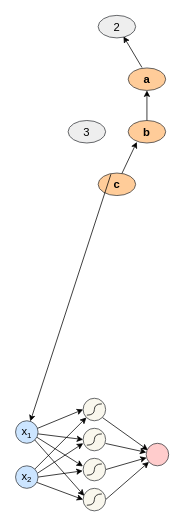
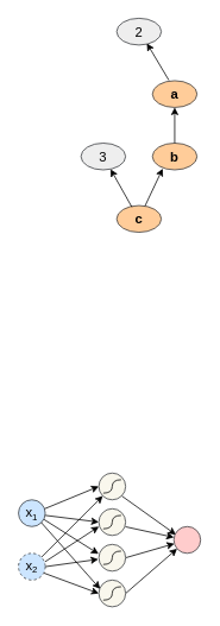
  <mxCell id="0" />
  <mxCell id="1" parent="0" />
  <mxCell id="2" value="&lt;span style=&quot;font-weight: normal&quot;&gt;2&lt;/span&gt;" style="ellipse;whiteSpace=wrap;html=1;fontStyle=1;fillColor=#eeeeee;strokeColor=#36393d;fontSize=15;" parent="1" vertex="1"><mxGeometry x="130" y="20" width="50" height="30" as="geometry" /></mxCell>
  <mxCell id="3" value="&lt;span style=&quot;&quot;&gt;a&lt;/span&gt;" style="ellipse;whiteSpace=wrap;html=1;fontStyle=1;fillColor=#ffcc99;strokeColor=#36393d;fontSize=15;" parent="1" vertex="1"><mxGeometry x="170" y="90" width="50" height="30" as="geometry" /></mxCell>
  <mxCell id="4" value="" style="endArrow=classic;html=1;fontSize=15;entryX=0.676;entryY=0.935;entryDx=0;entryDy=0;exitX=0.369;exitY=-0.017;exitDx=0;exitDy=0;exitPerimeter=0;entryPerimeter=0;" parent="1" source="3" target="2" edge="1"><mxGeometry width="50" height="50" relative="1" as="geometry"><mxPoint x="210.458" y="100.362" as="sourcePoint" /><mxPoint x="227.322" y="55.607" as="targetPoint" /></mxGeometry></mxCell>
  <mxCell id="5" value="&lt;span&gt;b&lt;/span&gt;" style="ellipse;whiteSpace=wrap;html=1;fontStyle=1;fillColor=#ffcc99;strokeColor=#36393d;fontSize=15;" parent="1" vertex="1"><mxGeometry x="170" y="160" width="50" height="30" as="geometry" /></mxCell>
  <mxCell id="6" value="" style="endArrow=classic;html=1;fontSize=15;entryX=0.5;entryY=1;entryDx=0;entryDy=0;exitX=0.5;exitY=0;exitDx=0;exitDy=0;" parent="1" source="5" target="3" edge="1"><mxGeometry width="50" height="50" relative="1" as="geometry"><mxPoint x="198.45" y="99.49" as="sourcePoint" /><mxPoint x="173.8" y="58.05" as="targetPoint" /></mxGeometry></mxCell>
  <mxCell id="7" value="&lt;span&gt;c&lt;/span&gt;" style="ellipse;whiteSpace=wrap;html=1;fontStyle=1;fillColor=#ffcc99;strokeColor=#36393d;fontSize=15;" parent="1" vertex="1"><mxGeometry x="130" y="230" width="50" height="30" as="geometry" /></mxCell>
  <mxCell id="8" value="&lt;span style=&quot;font-weight: normal&quot;&gt;3&lt;/span&gt;" style="ellipse;whiteSpace=wrap;html=1;fontStyle=1;fillColor=#eeeeee;strokeColor=#36393d;fontSize=15;" parent="1" vertex="1"><mxGeometry x="90" y="160" width="50" height="30" as="geometry" /></mxCell>
  <mxCell id="9" value="" style="endArrow=classic;html=1;fontSize=15;entryX=0.231;entryY=0.953;entryDx=0;entryDy=0;entryPerimeter=0;" parent="1" source="7" target="5" edge="1"><mxGeometry width="50" height="50" relative="1" as="geometry"><mxPoint x="198.45" y="99.49" as="sourcePoint" /><mxPoint x="173.8" y="58.05" as="targetPoint" /></mxGeometry></mxCell>
- <mxCell id="10" value="" style="endArrow=classic;html=1;fontSize=15;exitX=0.34;exitY=0.057;exitDx=0;exitDy=0;exitPerimeter=0;" parent="1" source="7" target="14" edge="1"><mxGeometry width="50" height="50" relative="1" as="geometry"><mxPoint x="171.777" y="240.562" as="sourcePoint" /><mxPoint x="191.55" y="198.59" as="targetPoint" /></mxGeometry></mxCell>
+ <mxCell id="10" value="" style="endArrow=classic;html=1;fontSize=15;exitX=0.34;exitY=0.057;exitDx=0;exitDy=0;exitPerimeter=0;" parent="1" source="7" target="8" edge="1"><mxGeometry width="50" height="50" relative="1" as="geometry"><mxPoint x="171.777" y="240.562" as="sourcePoint" /><mxPoint x="191.55" y="198.59" as="targetPoint" /></mxGeometry></mxCell>
  <mxCell id="11" style="rounded=0;orthogonalLoop=1;jettySize=auto;html=1;exitX=0.938;exitY=0.351;exitDx=0;exitDy=0;entryX=0;entryY=0.5;entryDx=0;entryDy=0;fontSize=15;exitPerimeter=0;" edge="1" parent="1" source="14" target="21"><mxGeometry relative="1" as="geometry" /></mxCell>
  <mxCell id="12" style="edgeStyle=none;rounded=0;orthogonalLoop=1;jettySize=auto;html=1;exitX=0.987;exitY=0.58;exitDx=0;exitDy=0;entryX=0;entryY=0.5;entryDx=0;entryDy=0;fontSize=15;exitPerimeter=0;" edge="1" parent="1" source="14" target="23"><mxGeometry relative="1" as="geometry" /></mxCell>
  <mxCell id="13" style="edgeStyle=none;rounded=0;orthogonalLoop=1;jettySize=auto;html=1;exitX=0.935;exitY=0.724;exitDx=0;exitDy=0;entryX=-0.009;entryY=0.355;entryDx=0;entryDy=0;entryPerimeter=0;fontSize=15;exitPerimeter=0;" edge="1" parent="1" source="14" target="25"><mxGeometry relative="1" as="geometry" /></mxCell>
  <mxCell id="14" value="x&lt;sub&gt;&lt;font style=&quot;font-size: 10.5px&quot;&gt;1&lt;/font&gt;&lt;/sub&gt;" style="ellipse;whiteSpace=wrap;html=1;aspect=fixed;fontSize=15;fillColor=#cce5ff;strokeColor=#36393d;" vertex="1" parent="1"><mxGeometry x="20" y="560" width="30" height="30" as="geometry" /></mxCell>
  <mxCell id="15" style="edgeStyle=none;rounded=0;orthogonalLoop=1;jettySize=auto;html=1;exitX=1;exitY=0;exitDx=0;exitDy=0;entryX=0;entryY=1;entryDx=0;entryDy=0;fontSize=15;" edge="1" parent="1" source="19" target="21"><mxGeometry relative="1" as="geometry" /></mxCell>
  <mxCell id="16" style="edgeStyle=none;rounded=0;orthogonalLoop=1;jettySize=auto;html=1;exitX=0.987;exitY=0.32;exitDx=0;exitDy=0;entryX=0.003;entryY=0.666;entryDx=0;entryDy=0;entryPerimeter=0;fontSize=15;exitPerimeter=0;" edge="1" parent="1" source="19" target="23"><mxGeometry relative="1" as="geometry" /></mxCell>
  <mxCell id="17" style="edgeStyle=none;rounded=0;orthogonalLoop=1;jettySize=auto;html=1;exitX=1;exitY=0.5;exitDx=0;exitDy=0;entryX=-0.02;entryY=0.556;entryDx=0;entryDy=0;entryPerimeter=0;fontSize=15;" edge="1" parent="1" source="19" target="25"><mxGeometry relative="1" as="geometry" /></mxCell>
  <mxCell id="18" style="edgeStyle=none;rounded=0;orthogonalLoop=1;jettySize=auto;html=1;exitX=0.953;exitY=0.739;exitDx=0;exitDy=0;entryX=0;entryY=0.5;entryDx=0;entryDy=0;fontSize=15;exitPerimeter=0;" edge="1" parent="1" source="19" target="27"><mxGeometry relative="1" as="geometry" /></mxCell>
- <mxCell id="19" value="x&lt;span style=&quot;font-size: 12.5px&quot;&gt;&lt;sub&gt;2&lt;/sub&gt;&lt;/span&gt;" style="ellipse;whiteSpace=wrap;html=1;aspect=fixed;fontSize=15;fillColor=#cce5ff;strokeColor=#36393d;" vertex="1" parent="1"><mxGeometry x="20" y="620" width="30" height="30" as="geometry" /></mxCell>
+ <mxCell id="19" value="x&lt;span style=&quot;font-size: 12.5px&quot;&gt;&lt;sub&gt;2&lt;/sub&gt;&lt;/span&gt;" style="ellipse;whiteSpace=wrap;html=1;aspect=fixed;fontSize=15;fillColor=#cce5ff;strokeColor=#36393d;dashed=1;" vertex="1" parent="1"><mxGeometry x="20" y="620" width="30" height="30" as="geometry" /></mxCell>
  <mxCell id="20" style="edgeStyle=none;rounded=0;orthogonalLoop=1;jettySize=auto;html=1;exitX=1;exitY=1;exitDx=0;exitDy=0;entryX=0.08;entryY=0.304;entryDx=0;entryDy=0;entryPerimeter=0;endArrow=classic;endFill=1;fontSize=15;" edge="1" parent="1" source="21" target="33"><mxGeometry relative="1" as="geometry" /></mxCell>
  <mxCell id="21" value="" style="ellipse;whiteSpace=wrap;html=1;aspect=fixed;fontSize=15;fillColor=#f9f7ed;strokeColor=#36393d;" vertex="1" parent="1"><mxGeometry x="110" y="530" width="30" height="30" as="geometry" /></mxCell>
  <mxCell id="22" style="edgeStyle=none;rounded=0;orthogonalLoop=1;jettySize=auto;html=1;exitX=0.995;exitY=0.674;exitDx=0;exitDy=0;entryX=0.006;entryY=0.403;entryDx=0;entryDy=0;entryPerimeter=0;endArrow=classic;endFill=1;fontSize=15;exitPerimeter=0;" edge="1" parent="1" source="23" target="33"><mxGeometry relative="1" as="geometry" /></mxCell>
  <mxCell id="23" value="" style="ellipse;whiteSpace=wrap;html=1;aspect=fixed;fontSize=15;fillColor=#f9f7ed;strokeColor=#36393d;" vertex="1" parent="1"><mxGeometry x="110" y="570" width="30" height="30" as="geometry" /></mxCell>
  <mxCell id="24" style="edgeStyle=none;rounded=0;orthogonalLoop=1;jettySize=auto;html=1;exitX=1;exitY=0.5;exitDx=0;exitDy=0;endArrow=classic;endFill=1;fontSize=15;" edge="1" parent="1" source="25" target="33"><mxGeometry relative="1" as="geometry" /></mxCell>
  <mxCell id="25" value="" style="ellipse;whiteSpace=wrap;html=1;aspect=fixed;fontSize=15;fillColor=#f9f7ed;strokeColor=#36393d;" vertex="1" parent="1"><mxGeometry x="110" y="610" width="30" height="30" as="geometry" /></mxCell>
  <mxCell id="26" style="edgeStyle=none;rounded=0;orthogonalLoop=1;jettySize=auto;html=1;exitX=1;exitY=0.5;exitDx=0;exitDy=0;endArrow=classic;endFill=1;fontSize=15;" edge="1" parent="1" source="27" target="33"><mxGeometry relative="1" as="geometry" /></mxCell>
  <mxCell id="27" value="" style="ellipse;whiteSpace=wrap;html=1;aspect=fixed;fontSize=15;fillColor=#f9f7ed;strokeColor=#36393d;" vertex="1" parent="1"><mxGeometry x="110" y="650" width="30" height="30" as="geometry" /></mxCell>
  <mxCell id="28" value="" style="endArrow=classic;html=1;fontSize=15;exitX=1;exitY=1;exitDx=0;exitDy=0;entryX=0.05;entryY=0.331;entryDx=0;entryDy=0;entryPerimeter=0;" edge="1" parent="1" source="14" target="27"><mxGeometry width="50" height="50" relative="1" as="geometry"><mxPoint x="160" y="510" as="sourcePoint" /><mxPoint x="210" y="460" as="targetPoint" /></mxGeometry></mxCell>
  <mxCell id="29" value="" style="curved=1;endArrow=none;html=1;fontSize=15;endFill=0;" edge="1" parent="1"><mxGeometry width="50" height="50" relative="1" as="geometry"><mxPoint x="115" y="552.5" as="sourcePoint" /><mxPoint x="135" y="537.5" as="targetPoint" /><Array as="points"><mxPoint x="125" y="552.5" /><mxPoint x="125" y="537.5" /></Array></mxGeometry></mxCell>
  <mxCell id="30" value="" style="curved=1;endArrow=none;html=1;fontSize=15;endFill=0;" edge="1" parent="1"><mxGeometry width="50" height="50" relative="1" as="geometry"><mxPoint x="115" y="592.5" as="sourcePoint" /><mxPoint x="135" y="577.5" as="targetPoint" /><Array as="points"><mxPoint x="125" y="592.5" /><mxPoint x="125" y="577.5" /></Array></mxGeometry></mxCell>
  <mxCell id="31" value="" style="curved=1;endArrow=none;html=1;fontSize=15;endFill=0;" edge="1" parent="1"><mxGeometry width="50" height="50" relative="1" as="geometry"><mxPoint x="115" y="632.5" as="sourcePoint" /><mxPoint x="135" y="617.5" as="targetPoint" /><Array as="points"><mxPoint x="125" y="632.5" /><mxPoint x="125" y="617.5" /></Array></mxGeometry></mxCell>
  <mxCell id="32" value="" style="curved=1;endArrow=none;html=1;fontSize=15;endFill=0;" edge="1" parent="1"><mxGeometry width="50" height="50" relative="1" as="geometry"><mxPoint x="115" y="672.5" as="sourcePoint" /><mxPoint x="135" y="657.5" as="targetPoint" /><Array as="points"><mxPoint x="125" y="672.5" /><mxPoint x="125" y="657.5" /></Array></mxGeometry></mxCell>
  <mxCell id="33" value="" style="ellipse;whiteSpace=wrap;html=1;aspect=fixed;fontSize=15;fillColor=#ffcccc;strokeColor=#36393d;" vertex="1" parent="1"><mxGeometry x="194" y="590" width="30" height="30" as="geometry" /></mxCell>
